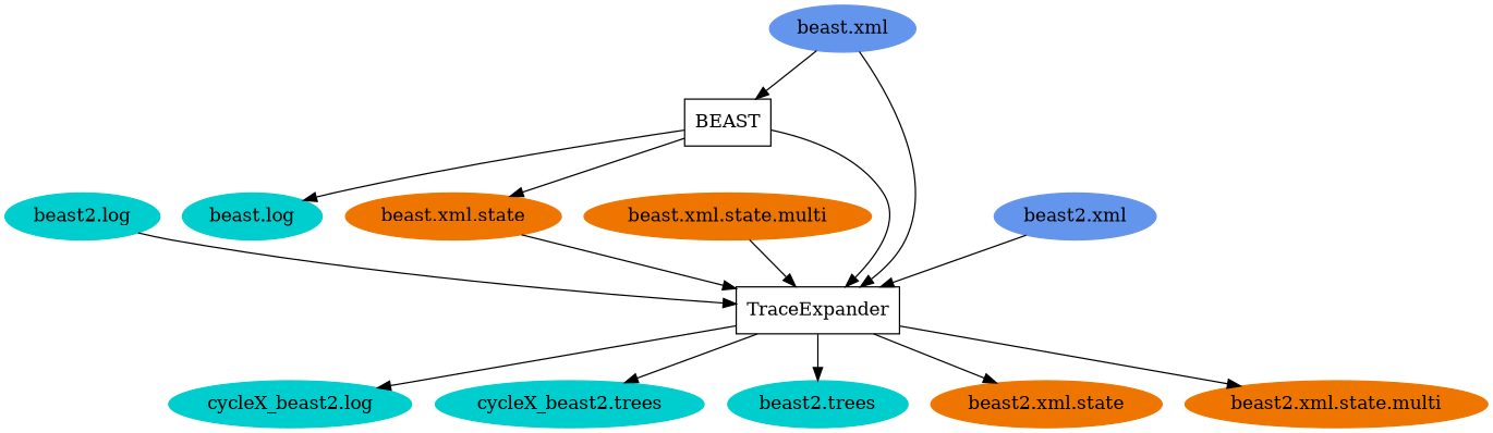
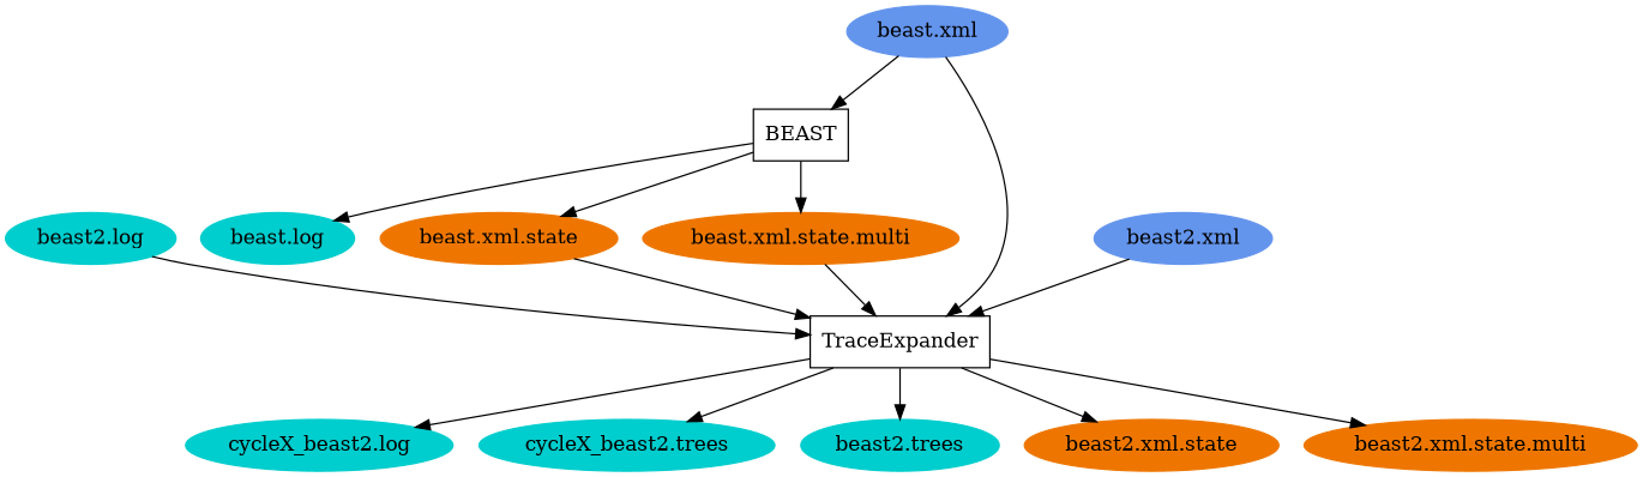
  digraph {
    node [color=cyan3 style=filled]
    n1 [label=BEAST shape=box color="" style=""]
    n2 [label="beast.log"]
    n3 [color=darkorange2 label="beast.xml.state"]
    n4 [color=darkorange2 label="beast.xml.state.multi"]
    n5 [label=TraceExpander shape=box color="" style=""]
    n6 [label="cycleX_beast2.log"]
    n7 [label="cycleX_beast2.trees"]
    n8 [label="beast2.trees"]
    n9 [color=darkorange2 label="beast2.xml.state"]
    n10 [color=darkorange2 label="beast2.xml.state.multi"]
    n11 [label="beast2.log"]
    n12 [color=cornflowerblue label="beast.xml"]
    n13 [color=cornflowerblue label="beast2.xml"]
    n1 -> n2
    n1 -> n3
-   n1 -> n5
+   n1 -> n4
    n3 -> n5
    n4 -> n5
    n5 -> n6
    n5 -> n7
    n5 -> n8
    n5 -> n9
    n5 -> n10
    n11 -> n5
    n12 -> n1
    n12 -> n5
    n13 -> n5
  }
